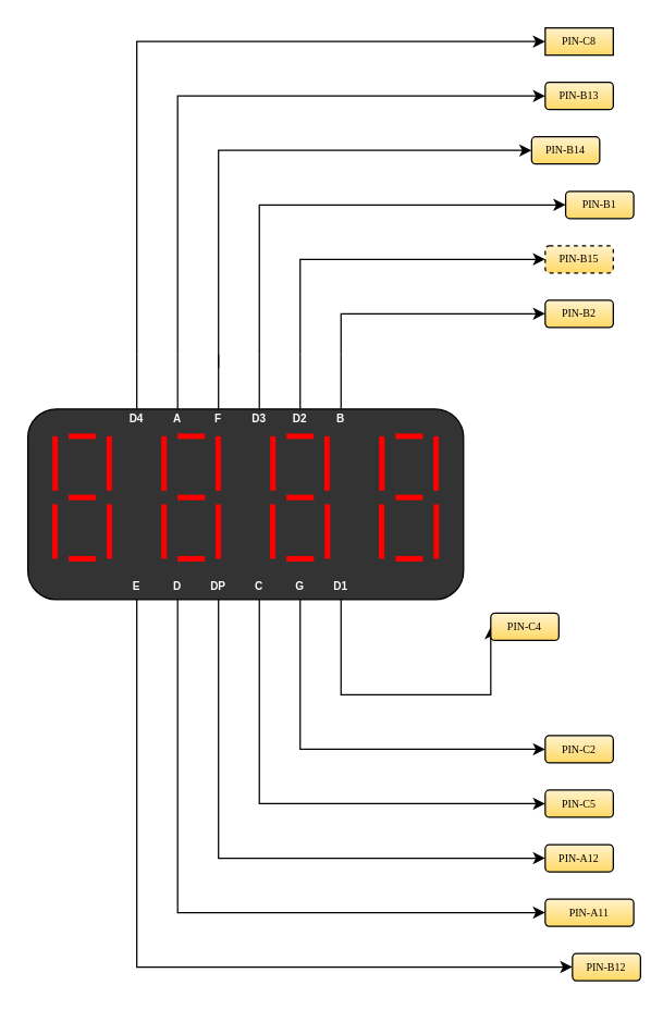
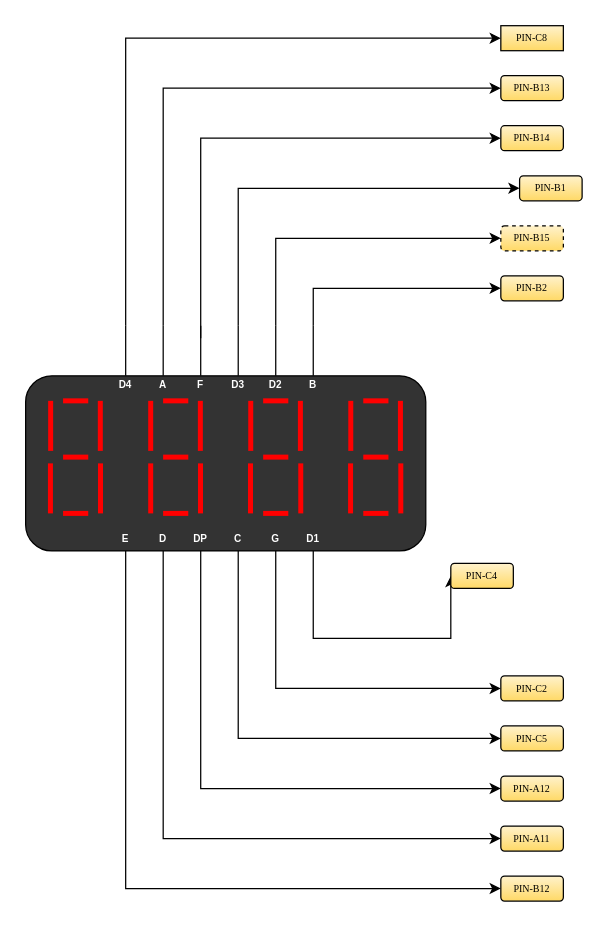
  <mxCell id="0" />
  <mxCell id="1" parent="0" />
  <mxCell id="2" value="" style="rounded=1;whiteSpace=wrap;html=1;fillColor=#333333;strokeColor=#000000;strokeWidth=1;" vertex="1" parent="1"><mxGeometry x="20" y="300" width="320" height="140" as="geometry" /></mxCell>
  <mxCell id="3" style="edgeStyle=orthogonalEdgeStyle;rounded=0;orthogonalLoop=1;jettySize=auto;html=1;exitX=0;exitY=0.5;exitDx=0;exitDy=0;verticalAlign=middle;horizontal=1;entryX=0;entryY=0.5;entryDx=0;entryDy=0;" edge="1" parent="1" target="4"><mxGeometry relative="1" as="geometry"><mxPoint x="250" y="480" as="sourcePoint" /><Array as="points"><mxPoint x="250" y="510" /></Array></mxGeometry></mxCell>
  <mxCell id="4" value="&lt;font face=&quot;Comic Sans MS&quot;&gt;&lt;span style=&quot;font-size: 8px&quot;&gt;PIN-C4&lt;/span&gt;&lt;/font&gt;" style="rounded=1;whiteSpace=wrap;html=1;strokeWidth=1;fontSize=5;fillColor=#fff2cc;gradientColor=#ffd966;" parent="1" vertex="1"><mxGeometry x="360" y="450" width="50" height="20" as="geometry" /></mxCell>
  <mxCell id="5" value="" style="endArrow=none;html=1;strokeWidth=4;strokeColor=#FF0000;" edge="1" parent="1"><mxGeometry width="50" height="50" relative="1" as="geometry"><mxPoint x="40" y="360" as="sourcePoint" /><mxPoint x="40" y="320" as="targetPoint" /></mxGeometry></mxCell>
  <mxCell id="6" value="" style="endArrow=none;html=1;strokeWidth=4;strokeColor=#FF0000;" edge="1" parent="1"><mxGeometry width="50" height="50" relative="1" as="geometry"><mxPoint x="39.84" y="410" as="sourcePoint" /><mxPoint x="39.84" y="370" as="targetPoint" /></mxGeometry></mxCell>
  <mxCell id="7" value="" style="endArrow=none;html=1;strokeWidth=4;strokeColor=#FF0000;" edge="1" parent="1"><mxGeometry width="50" height="50" relative="1" as="geometry"><mxPoint x="79.72" y="360" as="sourcePoint" /><mxPoint x="79.72" y="320" as="targetPoint" /></mxGeometry></mxCell>
  <mxCell id="8" value="" style="endArrow=none;html=1;strokeWidth=4;strokeColor=#FF0000;" edge="1" parent="1"><mxGeometry width="50" height="50" relative="1" as="geometry"><mxPoint x="79.86" y="410" as="sourcePoint" /><mxPoint x="79.86" y="370" as="targetPoint" /></mxGeometry></mxCell>
  <mxCell id="9" value="" style="endArrow=none;html=1;strokeWidth=4;strokeColor=#FF0000;" edge="1" parent="1"><mxGeometry width="50" height="50" relative="1" as="geometry"><mxPoint x="49.93" y="410" as="sourcePoint" /><mxPoint x="70.06" y="410" as="targetPoint" /></mxGeometry></mxCell>
  <mxCell id="10" value="" style="endArrow=none;html=1;strokeWidth=4;strokeColor=#FF0000;" edge="1" parent="1"><mxGeometry width="50" height="50" relative="1" as="geometry"><mxPoint x="49.93" y="320" as="sourcePoint" /><mxPoint x="70.06" y="320" as="targetPoint" /></mxGeometry></mxCell>
  <mxCell id="11" value="" style="endArrow=none;html=1;strokeWidth=4;strokeColor=#FF0000;rounded=0;curved=1;" edge="1" parent="1"><mxGeometry width="50" height="50" relative="1" as="geometry"><mxPoint x="49.93" y="365" as="sourcePoint" /><mxPoint x="70.06" y="365" as="targetPoint" /></mxGeometry></mxCell>
  <mxCell id="12" value="" style="endArrow=none;html=1;strokeWidth=4;strokeColor=#FF0000;" edge="1" parent="1"><mxGeometry width="50" height="50" relative="1" as="geometry"><mxPoint x="120" y="360" as="sourcePoint" /><mxPoint x="120" y="320" as="targetPoint" /></mxGeometry></mxCell>
  <mxCell id="13" value="" style="endArrow=none;html=1;strokeWidth=4;strokeColor=#FF0000;" edge="1" parent="1"><mxGeometry width="50" height="50" relative="1" as="geometry"><mxPoint x="120" y="410" as="sourcePoint" /><mxPoint x="120" y="370" as="targetPoint" /></mxGeometry></mxCell>
  <mxCell id="14" value="" style="endArrow=none;html=1;strokeWidth=4;strokeColor=#FF0000;" edge="1" parent="1"><mxGeometry width="50" height="50" relative="1" as="geometry"><mxPoint x="159.72" y="360" as="sourcePoint" /><mxPoint x="159.72" y="320" as="targetPoint" /></mxGeometry></mxCell>
  <mxCell id="15" value="" style="endArrow=none;html=1;strokeWidth=4;strokeColor=#FF0000;" edge="1" parent="1"><mxGeometry width="50" height="50" relative="1" as="geometry"><mxPoint x="159.84" y="410" as="sourcePoint" /><mxPoint x="159.84" y="370" as="targetPoint" /></mxGeometry></mxCell>
  <mxCell id="16" value="" style="endArrow=none;html=1;strokeWidth=4;strokeColor=#FF0000;" edge="1" parent="1"><mxGeometry width="50" height="50" relative="1" as="geometry"><mxPoint x="129.93" y="410" as="sourcePoint" /><mxPoint x="150.06" y="410" as="targetPoint" /></mxGeometry></mxCell>
  <mxCell id="17" value="" style="endArrow=none;html=1;strokeWidth=4;strokeColor=#FF0000;" edge="1" parent="1"><mxGeometry width="50" height="50" relative="1" as="geometry"><mxPoint x="129.93" y="320" as="sourcePoint" /><mxPoint x="150.06" y="320" as="targetPoint" /></mxGeometry></mxCell>
  <mxCell id="18" value="" style="endArrow=none;html=1;strokeWidth=4;strokeColor=#FF0000;" edge="1" parent="1"><mxGeometry width="50" height="50" relative="1" as="geometry"><mxPoint x="129.94" y="365" as="sourcePoint" /><mxPoint x="150.07" y="365" as="targetPoint" /></mxGeometry></mxCell>
  <mxCell id="19" value="" style="endArrow=none;html=1;strokeWidth=4;strokeColor=#FF0000;" edge="1" parent="1"><mxGeometry width="50" height="50" relative="1" as="geometry"><mxPoint x="200" y="360" as="sourcePoint" /><mxPoint x="200" y="320" as="targetPoint" /></mxGeometry></mxCell>
  <mxCell id="20" value="" style="endArrow=none;html=1;strokeWidth=4;strokeColor=#FF0000;" edge="1" parent="1"><mxGeometry width="50" height="50" relative="1" as="geometry"><mxPoint x="199.84" y="410" as="sourcePoint" /><mxPoint x="199.84" y="370" as="targetPoint" /></mxGeometry></mxCell>
  <mxCell id="21" value="" style="endArrow=none;html=1;strokeWidth=4;strokeColor=#FF0000;" edge="1" parent="1"><mxGeometry width="50" height="50" relative="1" as="geometry"><mxPoint x="239.72" y="360" as="sourcePoint" /><mxPoint x="239.72" y="320" as="targetPoint" /></mxGeometry></mxCell>
  <mxCell id="22" value="" style="endArrow=none;html=1;strokeWidth=4;strokeColor=#FF0000;" edge="1" parent="1"><mxGeometry width="50" height="50" relative="1" as="geometry"><mxPoint x="240" y="410" as="sourcePoint" /><mxPoint x="240" y="370" as="targetPoint" /></mxGeometry></mxCell>
  <mxCell id="23" value="" style="endArrow=none;html=1;strokeWidth=4;strokeColor=#FF0000;" edge="1" parent="1"><mxGeometry width="50" height="50" relative="1" as="geometry"><mxPoint x="209.93" y="410" as="sourcePoint" /><mxPoint x="230.06" y="410" as="targetPoint" /></mxGeometry></mxCell>
  <mxCell id="24" value="" style="endArrow=none;html=1;strokeWidth=4;strokeColor=#FF0000;" edge="1" parent="1"><mxGeometry width="50" height="50" relative="1" as="geometry"><mxPoint x="209.93" y="320" as="sourcePoint" /><mxPoint x="230.06" y="320" as="targetPoint" /></mxGeometry></mxCell>
  <mxCell id="25" value="" style="endArrow=none;html=1;strokeWidth=4;strokeColor=#FF0000;" edge="1" parent="1"><mxGeometry width="50" height="50" relative="1" as="geometry"><mxPoint x="280" y="360" as="sourcePoint" /><mxPoint x="280" y="320" as="targetPoint" /></mxGeometry></mxCell>
  <mxCell id="26" value="" style="endArrow=none;html=1;strokeWidth=4;strokeColor=#FF0000;" edge="1" parent="1"><mxGeometry width="50" height="50" relative="1" as="geometry"><mxPoint x="279.84" y="410" as="sourcePoint" /><mxPoint x="279.84" y="370" as="targetPoint" /></mxGeometry></mxCell>
  <mxCell id="27" value="" style="endArrow=none;html=1;strokeWidth=4;strokeColor=#FF0000;" edge="1" parent="1"><mxGeometry width="50" height="50" relative="1" as="geometry"><mxPoint x="319.72" y="360" as="sourcePoint" /><mxPoint x="319.72" y="320" as="targetPoint" /></mxGeometry></mxCell>
  <mxCell id="28" value="" style="endArrow=none;html=1;strokeWidth=4;strokeColor=#FF0000;" edge="1" parent="1"><mxGeometry width="50" height="50" relative="1" as="geometry"><mxPoint x="320" y="410" as="sourcePoint" /><mxPoint x="320" y="370" as="targetPoint" /></mxGeometry></mxCell>
  <mxCell id="29" value="" style="endArrow=none;html=1;strokeWidth=4;strokeColor=#FF0000;" edge="1" parent="1"><mxGeometry width="50" height="50" relative="1" as="geometry"><mxPoint x="290" y="410" as="sourcePoint" /><mxPoint x="310.13" y="410" as="targetPoint" /></mxGeometry></mxCell>
  <mxCell id="30" value="" style="endArrow=none;html=1;strokeWidth=4;strokeColor=#FF0000;" edge="1" parent="1"><mxGeometry width="50" height="50" relative="1" as="geometry"><mxPoint x="290" y="320" as="sourcePoint" /><mxPoint x="310.13" y="320" as="targetPoint" /></mxGeometry></mxCell>
  <mxCell id="31" value="" style="endArrow=none;html=1;strokeWidth=4;strokeColor=#FF0000;" edge="1" parent="1"><mxGeometry width="50" height="50" relative="1" as="geometry"><mxPoint x="290" y="365" as="sourcePoint" /><mxPoint x="310.13" y="365" as="targetPoint" /></mxGeometry></mxCell>
  <mxCell id="32" value="" style="endArrow=none;html=1;strokeWidth=4;strokeColor=#FF0000;" edge="1" parent="1"><mxGeometry width="50" height="50" relative="1" as="geometry"><mxPoint x="209.93" y="365" as="sourcePoint" /><mxPoint x="230.06" y="365" as="targetPoint" /></mxGeometry></mxCell>
  <mxCell id="33" value="" style="endArrow=none;html=1;" edge="1" parent="1"><mxGeometry width="50" height="50" relative="1" as="geometry"><mxPoint x="100" y="480" as="sourcePoint" /><mxPoint x="100" y="440" as="targetPoint" /></mxGeometry></mxCell>
  <mxCell id="34" value="" style="endArrow=none;html=1;" edge="1" parent="1"><mxGeometry width="50" height="50" relative="1" as="geometry"><mxPoint x="130" y="480" as="sourcePoint" /><mxPoint x="130" y="440" as="targetPoint" /></mxGeometry></mxCell>
  <mxCell id="35" value="" style="endArrow=none;html=1;" edge="1" parent="1"><mxGeometry width="50" height="50" relative="1" as="geometry"><mxPoint x="250" y="480" as="sourcePoint" /><mxPoint x="250" y="440" as="targetPoint" /></mxGeometry></mxCell>
  <mxCell id="36" value="" style="endArrow=none;html=1;" edge="1" parent="1"><mxGeometry width="50" height="50" relative="1" as="geometry"><mxPoint x="160" y="480" as="sourcePoint" /><mxPoint x="160" y="440" as="targetPoint" /></mxGeometry></mxCell>
  <mxCell id="37" value="" style="endArrow=none;html=1;" edge="1" parent="1"><mxGeometry width="50" height="50" relative="1" as="geometry"><mxPoint x="190" y="480" as="sourcePoint" /><mxPoint x="190" y="440" as="targetPoint" /></mxGeometry></mxCell>
  <mxCell id="38" value="" style="endArrow=none;html=1;" edge="1" parent="1"><mxGeometry width="50" height="50" relative="1" as="geometry"><mxPoint x="220" y="480" as="sourcePoint" /><mxPoint x="220" y="440" as="targetPoint" /></mxGeometry></mxCell>
  <mxCell id="39" value="" style="endArrow=none;html=1;" edge="1" parent="1"><mxGeometry width="50" height="50" relative="1" as="geometry"><mxPoint x="100" y="300" as="sourcePoint" /><mxPoint x="100" y="260" as="targetPoint" /></mxGeometry></mxCell>
  <mxCell id="40" value="" style="endArrow=none;html=1;" edge="1" parent="1"><mxGeometry width="50" height="50" relative="1" as="geometry"><mxPoint x="130" y="300" as="sourcePoint" /><mxPoint x="130" y="260" as="targetPoint" /></mxGeometry></mxCell>
  <mxCell id="41" value="" style="endArrow=none;html=1;" edge="1" parent="1"><mxGeometry width="50" height="50" relative="1" as="geometry"><mxPoint x="250" y="300" as="sourcePoint" /><mxPoint x="250" y="260" as="targetPoint" /></mxGeometry></mxCell>
  <mxCell id="42" value="" style="endArrow=none;html=1;" edge="1" parent="1"><mxGeometry width="50" height="50" relative="1" as="geometry"><mxPoint x="160" y="300" as="sourcePoint" /><mxPoint x="160" y="260" as="targetPoint" /></mxGeometry></mxCell>
  <mxCell id="43" value="" style="endArrow=none;html=1;" edge="1" parent="1"><mxGeometry width="50" height="50" relative="1" as="geometry"><mxPoint x="190" y="300" as="sourcePoint" /><mxPoint x="190" y="260" as="targetPoint" /></mxGeometry></mxCell>
  <mxCell id="44" value="" style="endArrow=none;html=1;" edge="1" parent="1"><mxGeometry width="50" height="50" relative="1" as="geometry"><mxPoint x="220" y="300" as="sourcePoint" /><mxPoint x="220" y="260" as="targetPoint" /></mxGeometry></mxCell>
  <mxCell id="45" value="E" style="text;html=1;strokeColor=none;fillColor=none;align=center;verticalAlign=middle;whiteSpace=wrap;rounded=0;fontSize=8;fontColor=#FFFFFF;fontStyle=1" vertex="1" parent="1"><mxGeometry x="80" y="420" width="40" height="20" as="geometry" /></mxCell>
  <mxCell id="46" value="D" style="text;html=1;strokeColor=none;fillColor=none;align=center;verticalAlign=middle;whiteSpace=wrap;rounded=0;fontSize=8;fontColor=#FFFFFF;fontStyle=1" vertex="1" parent="1"><mxGeometry x="110" y="420" width="40" height="20" as="geometry" /></mxCell>
  <mxCell id="47" value="DP" style="text;html=1;strokeColor=none;fillColor=none;align=center;verticalAlign=middle;whiteSpace=wrap;rounded=0;fontSize=8;fontColor=#FFFFFF;fontStyle=1" vertex="1" parent="1"><mxGeometry x="140" y="420" width="40" height="20" as="geometry" /></mxCell>
  <mxCell id="48" value="C" style="text;html=1;strokeColor=none;fillColor=none;align=center;verticalAlign=middle;whiteSpace=wrap;rounded=0;fontSize=8;fontColor=#FFFFFF;fontStyle=1" vertex="1" parent="1"><mxGeometry x="170" y="420" width="40" height="20" as="geometry" /></mxCell>
  <mxCell id="49" value="G" style="text;html=1;strokeColor=none;fillColor=none;align=center;verticalAlign=middle;whiteSpace=wrap;rounded=0;fontSize=8;fontColor=#FFFFFF;fontStyle=1" vertex="1" parent="1"><mxGeometry x="200" y="420" width="40" height="20" as="geometry" /></mxCell>
  <mxCell id="50" value="D1" style="text;html=1;strokeColor=none;fillColor=none;align=center;verticalAlign=middle;whiteSpace=wrap;rounded=0;fontSize=8;fontColor=#FFFFFF;fontStyle=1" vertex="1" parent="1"><mxGeometry x="230" y="420" width="40" height="20" as="geometry" /></mxCell>
  <mxCell id="51" value="D4" style="text;html=1;align=center;verticalAlign=middle;whiteSpace=wrap;rounded=0;fontSize=8;fontStyle=1;fontColor=#FFFFFF;" vertex="1" parent="1"><mxGeometry x="80" y="302" width="40" height="10" as="geometry" /></mxCell>
  <mxCell id="52" value="A" style="text;html=1;align=center;verticalAlign=middle;whiteSpace=wrap;rounded=0;fontSize=8;fontStyle=1;fontColor=#FFFFFF;" vertex="1" parent="1"><mxGeometry x="110" y="302" width="40" height="10" as="geometry" /></mxCell>
  <mxCell id="53" value="F" style="text;html=1;align=center;verticalAlign=middle;whiteSpace=wrap;rounded=0;fontSize=8;fontStyle=1;fontColor=#FFFFFF;" vertex="1" parent="1"><mxGeometry x="140" y="302" width="40" height="10" as="geometry" /></mxCell>
  <mxCell id="54" value="D3" style="text;html=1;strokeColor=none;fillColor=none;align=center;verticalAlign=middle;whiteSpace=wrap;rounded=0;fontSize=8;fontColor=#FFFFFF;fontStyle=1" vertex="1" parent="1"><mxGeometry x="170" y="302" width="40" height="10" as="geometry" /></mxCell>
  <mxCell id="55" value="D2" style="text;html=1;strokeColor=none;fillColor=none;align=center;verticalAlign=middle;whiteSpace=wrap;rounded=0;fontSize=8;fontColor=#FFFFFF;fontStyle=1" vertex="1" parent="1"><mxGeometry x="200" y="302" width="40" height="10" as="geometry" /></mxCell>
  <mxCell id="56" value="B" style="text;html=1;strokeColor=none;fillColor=none;align=center;verticalAlign=middle;whiteSpace=wrap;rounded=0;fontSize=8;fontColor=#FFFFFF;fontStyle=1" vertex="1" parent="1"><mxGeometry x="230" y="302" width="40" height="10" as="geometry" /></mxCell>
  <mxCell id="57" style="edgeStyle=orthogonalEdgeStyle;rounded=0;orthogonalLoop=1;jettySize=auto;html=1;exitX=0;exitY=0.5;exitDx=0;exitDy=0;entryX=0;entryY=0.5;entryDx=0;entryDy=0;" edge="1" parent="1" target="58"><mxGeometry relative="1" as="geometry"><mxPoint x="220" y="480" as="sourcePoint" /><Array as="points"><mxPoint x="220" y="550" /></Array></mxGeometry></mxCell>
  <mxCell id="58" value="&lt;font face=&quot;Comic Sans MS&quot;&gt;&lt;span style=&quot;font-size: 8px&quot;&gt;PIN-C2&lt;/span&gt;&lt;/font&gt;" style="rounded=1;whiteSpace=wrap;html=1;strokeWidth=1;fontSize=5;fillColor=#fff2cc;gradientColor=#ffd966;" vertex="1" parent="1"><mxGeometry x="400" y="540" width="50" height="20" as="geometry" /></mxCell>
  <mxCell id="59" style="edgeStyle=orthogonalEdgeStyle;rounded=0;orthogonalLoop=1;jettySize=auto;html=1;exitX=0;exitY=0.5;exitDx=0;exitDy=0;entryX=0;entryY=0.5;entryDx=0;entryDy=0;" edge="1" parent="1" target="60"><mxGeometry relative="1" as="geometry"><mxPoint x="190" y="480" as="sourcePoint" /><Array as="points"><mxPoint x="190" y="590" /></Array></mxGeometry></mxCell>
  <mxCell id="60" value="&lt;font face=&quot;Comic Sans MS&quot;&gt;&lt;span style=&quot;font-size: 8px&quot;&gt;PIN-C5&lt;/span&gt;&lt;/font&gt;" style="rounded=1;whiteSpace=wrap;html=1;strokeWidth=1;fontSize=5;fillColor=#fff2cc;gradientColor=#ffd966;" vertex="1" parent="1"><mxGeometry x="400" y="580" width="50" height="20" as="geometry" /></mxCell>
  <mxCell id="61" style="edgeStyle=orthogonalEdgeStyle;rounded=0;orthogonalLoop=1;jettySize=auto;html=1;exitX=0;exitY=0.5;exitDx=0;exitDy=0;entryX=0;entryY=0.5;entryDx=0;entryDy=0;" edge="1" parent="1" target="62"><mxGeometry relative="1" as="geometry"><mxPoint x="160" y="480" as="sourcePoint" /><Array as="points"><mxPoint x="160" y="630" /></Array></mxGeometry></mxCell>
  <mxCell id="62" value="&lt;font face=&quot;Comic Sans MS&quot;&gt;&lt;span style=&quot;font-size: 8px&quot;&gt;PIN-A12&lt;/span&gt;&lt;/font&gt;" style="rounded=1;whiteSpace=wrap;html=1;strokeWidth=1;fontSize=5;fillColor=#fff2cc;gradientColor=#ffd966;" vertex="1" parent="1"><mxGeometry x="400" y="620" width="50" height="20" as="geometry" /></mxCell>
  <mxCell id="63" style="edgeStyle=orthogonalEdgeStyle;rounded=0;orthogonalLoop=1;jettySize=auto;html=1;exitX=0;exitY=0.5;exitDx=0;exitDy=0;entryX=0;entryY=0.5;entryDx=0;entryDy=0;" edge="1" parent="1" target="64"><mxGeometry relative="1" as="geometry"><mxPoint x="130" y="480" as="sourcePoint" /><Array as="points"><mxPoint x="130" y="670" /></Array></mxGeometry></mxCell>
- <mxCell id="64" value="&lt;font face=&quot;Comic Sans MS&quot;&gt;&lt;span style=&quot;font-size: 8px&quot;&gt;PIN-A11&lt;/span&gt;&lt;/font&gt;" style="rounded=1;whiteSpace=wrap;html=1;strokeWidth=1;fontSize=5;fillColor=#fff2cc;gradientColor=#ffd966;" vertex="1" parent="1"><mxGeometry x="400" y="660" width="65" height="20" as="geometry" /></mxCell>
+ <mxCell id="64" value="&lt;font face=&quot;Comic Sans MS&quot;&gt;&lt;span style=&quot;font-size: 8px&quot;&gt;PIN-A11&lt;/span&gt;&lt;/font&gt;" style="rounded=1;whiteSpace=wrap;html=1;strokeWidth=1;fontSize=5;fillColor=#fff2cc;gradientColor=#ffd966;" vertex="1" parent="1"><mxGeometry x="400" y="660" width="50" height="20" as="geometry" /></mxCell>
  <mxCell id="65" style="edgeStyle=orthogonalEdgeStyle;rounded=0;orthogonalLoop=1;jettySize=auto;html=1;exitX=0;exitY=0.5;exitDx=0;exitDy=0;entryX=0;entryY=0.5;entryDx=0;entryDy=0;" edge="1" parent="1" target="66"><mxGeometry relative="1" as="geometry"><mxPoint x="100" y="480" as="sourcePoint" /><Array as="points"><mxPoint x="100" y="710" /></Array></mxGeometry></mxCell>
- <mxCell id="66" value="&lt;font face=&quot;Comic Sans MS&quot;&gt;&lt;span style=&quot;font-size: 8px&quot;&gt;PIN-B12&lt;/span&gt;&lt;/font&gt;" style="rounded=1;whiteSpace=wrap;html=1;strokeWidth=1;fontSize=5;fillColor=#fff2cc;gradientColor=#ffd966;" vertex="1" parent="1"><mxGeometry x="420" y="700" width="50" height="20" as="geometry" /></mxCell>
+ <mxCell id="66" value="&lt;font face=&quot;Comic Sans MS&quot;&gt;&lt;span style=&quot;font-size: 8px&quot;&gt;PIN-B12&lt;/span&gt;&lt;/font&gt;" style="rounded=1;whiteSpace=wrap;html=1;strokeWidth=1;fontSize=5;fillColor=#fff2cc;gradientColor=#ffd966;" vertex="1" parent="1"><mxGeometry x="400" y="700" width="50" height="20" as="geometry" /></mxCell>
  <mxCell id="67" style="edgeStyle=orthogonalEdgeStyle;rounded=0;orthogonalLoop=1;jettySize=auto;html=1;exitX=0;exitY=0.5;exitDx=0;exitDy=0;entryX=0;entryY=0.5;entryDx=0;entryDy=0;" edge="1" parent="1" target="68"><mxGeometry relative="1" as="geometry"><mxPoint x="100" y="260" as="sourcePoint" /><Array as="points"><mxPoint x="100" y="30" /></Array></mxGeometry></mxCell>
  <mxCell id="68" value="&lt;font face=&quot;Comic Sans MS&quot;&gt;&lt;span style=&quot;font-size: 8px&quot;&gt;PIN-C8&lt;/span&gt;&lt;/font&gt;" style="whiteSpace=wrap;html=1;strokeWidth=1;fontSize=5;fillColor=#fff2cc;gradientColor=#ffd966;rounded=0;" vertex="1" parent="1"><mxGeometry x="400" y="20" width="50" height="20" as="geometry" /></mxCell>
  <mxCell id="69" style="edgeStyle=orthogonalEdgeStyle;rounded=0;orthogonalLoop=1;jettySize=auto;html=1;exitX=0;exitY=0.5;exitDx=0;exitDy=0;entryX=0;entryY=0.5;entryDx=0;entryDy=0;" edge="1" parent="1" target="70"><mxGeometry relative="1" as="geometry"><mxPoint x="130" y="260" as="sourcePoint" /><Array as="points"><mxPoint x="130" y="70" /></Array></mxGeometry></mxCell>
  <mxCell id="70" value="&lt;font face=&quot;Comic Sans MS&quot;&gt;&lt;span style=&quot;font-size: 8px&quot;&gt;PIN-B13&lt;/span&gt;&lt;/font&gt;" style="rounded=1;whiteSpace=wrap;html=1;strokeWidth=1;fontSize=5;fillColor=#fff2cc;gradientColor=#ffd966;" vertex="1" parent="1"><mxGeometry x="400" y="60" width="50" height="20" as="geometry" /></mxCell>
  <mxCell id="71" style="edgeStyle=orthogonalEdgeStyle;rounded=0;orthogonalLoop=1;jettySize=auto;html=1;exitX=0;exitY=0.5;exitDx=0;exitDy=0;entryX=0;entryY=0.5;entryDx=0;entryDy=0;" edge="1" parent="1" target="72"><mxGeometry relative="1" as="geometry"><mxPoint x="160" y="270" as="sourcePoint" /><Array as="points"><mxPoint x="160" y="110" /></Array></mxGeometry></mxCell>
- <mxCell id="72" value="&lt;font face=&quot;Comic Sans MS&quot;&gt;&lt;span style=&quot;font-size: 8px&quot;&gt;PIN-B14&lt;/span&gt;&lt;/font&gt;" style="rounded=1;whiteSpace=wrap;html=1;strokeWidth=1;fontSize=5;fillColor=#fff2cc;gradientColor=#ffd966;" vertex="1" parent="1"><mxGeometry x="390" y="100" width="50" height="20" as="geometry" /></mxCell>
+ <mxCell id="72" value="&lt;font face=&quot;Comic Sans MS&quot;&gt;&lt;span style=&quot;font-size: 8px&quot;&gt;PIN-B14&lt;/span&gt;&lt;/font&gt;" style="rounded=1;whiteSpace=wrap;html=1;strokeWidth=1;fontSize=5;fillColor=#fff2cc;gradientColor=#ffd966;" vertex="1" parent="1"><mxGeometry x="400" y="100" width="50" height="20" as="geometry" /></mxCell>
  <mxCell id="73" style="edgeStyle=orthogonalEdgeStyle;rounded=0;orthogonalLoop=1;jettySize=auto;html=1;exitX=0;exitY=0.5;exitDx=0;exitDy=0;entryX=0;entryY=0.5;entryDx=0;entryDy=0;" edge="1" parent="1" target="74"><mxGeometry relative="1" as="geometry"><mxPoint x="190" y="260" as="sourcePoint" /><Array as="points"><mxPoint x="190" y="150" /></Array></mxGeometry></mxCell>
  <mxCell id="74" value="&lt;font face=&quot;Comic Sans MS&quot;&gt;&lt;span style=&quot;font-size: 8px&quot;&gt;PIN-B1&lt;/span&gt;&lt;/font&gt;" style="rounded=1;whiteSpace=wrap;html=1;strokeWidth=1;fontSize=5;fillColor=#fff2cc;gradientColor=#ffd966;" vertex="1" parent="1"><mxGeometry x="415" y="140" width="50" height="20" as="geometry" /></mxCell>
  <mxCell id="75" style="edgeStyle=orthogonalEdgeStyle;rounded=0;orthogonalLoop=1;jettySize=auto;html=1;exitX=0;exitY=0.5;exitDx=0;exitDy=0;entryX=0;entryY=0.5;entryDx=0;entryDy=0;" edge="1" parent="1" target="76"><mxGeometry relative="1" as="geometry"><mxPoint x="220" y="260" as="sourcePoint" /><Array as="points"><mxPoint x="220" y="190" /></Array></mxGeometry></mxCell>
  <mxCell id="76" value="&lt;font face=&quot;Comic Sans MS&quot;&gt;&lt;span style=&quot;font-size: 8px&quot;&gt;PIN-B15&lt;/span&gt;&lt;/font&gt;" style="rounded=1;whiteSpace=wrap;html=1;strokeWidth=1;fontSize=5;fillColor=#fff2cc;gradientColor=#ffd966;dashed=1;" vertex="1" parent="1"><mxGeometry x="400" y="180" width="50" height="20" as="geometry" /></mxCell>
  <mxCell id="77" style="edgeStyle=orthogonalEdgeStyle;rounded=0;orthogonalLoop=1;jettySize=auto;html=1;exitX=0;exitY=0.5;exitDx=0;exitDy=0;entryX=0;entryY=0.5;entryDx=0;entryDy=0;" edge="1" parent="1" target="78"><mxGeometry relative="1" as="geometry"><mxPoint x="250" y="260" as="sourcePoint" /><Array as="points"><mxPoint x="250" y="230" /></Array></mxGeometry></mxCell>
  <mxCell id="78" value="&lt;font face=&quot;Comic Sans MS&quot;&gt;&lt;span style=&quot;font-size: 8px&quot;&gt;PIN-B2&lt;/span&gt;&lt;/font&gt;" style="rounded=1;whiteSpace=wrap;html=1;strokeWidth=1;fontSize=5;fillColor=#fff2cc;gradientColor=#ffd966;" vertex="1" parent="1"><mxGeometry x="400" y="220" width="50" height="20" as="geometry" /></mxCell>
